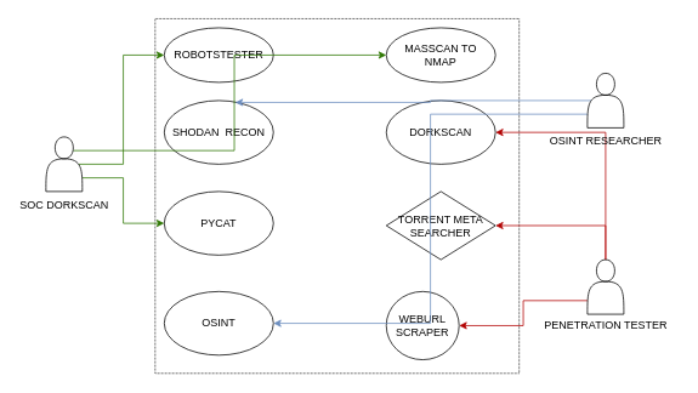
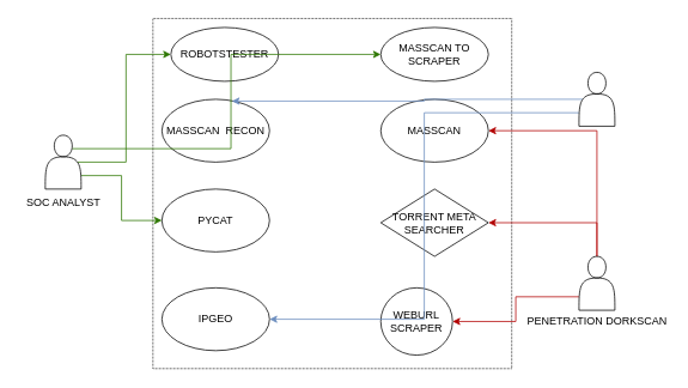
  <mxCell id="0" />
  <mxCell id="1" parent="0" />
  <mxCell id="2" value="" style="rounded=0;whiteSpace=wrap;html=1;dashed=1;dashPattern=1 1;" vertex="1" parent="1"><mxGeometry x="170" y="20" width="400" height="390" as="geometry" /></mxCell>
- <mxCell id="3" value="ROBOTSTESTER" style="ellipse;whiteSpace=wrap;html=1;" vertex="1" parent="1"><mxGeometry x="180" y="30" width="120" height="60" as="geometry" /></mxCell>
- <mxCell id="4" value="&lt;div&gt;MASSCAN TO&lt;/div&gt;&lt;div&gt;NMAP&lt;br&gt;&lt;/div&gt;" style="ellipse;whiteSpace=wrap;html=1;" vertex="1" parent="1"><mxGeometry x="424" y="30" width="120" height="60" as="geometry" /></mxCell>
- <mxCell id="5" value="SHODAN&amp;nbsp; RECON" style="ellipse;whiteSpace=wrap;html=1;" vertex="1" parent="1"><mxGeometry x="180" y="110" width="120" height="70" as="geometry" /></mxCell>
- <mxCell id="6" value="DORKSCAN" style="ellipse;whiteSpace=wrap;html=1;" vertex="1" parent="1"><mxGeometry x="424" y="110" width="120" height="70" as="geometry" /></mxCell>
+ <mxCell id="3" value="ROBOTSTESTER" style="ellipse;whiteSpace=wrap;html=1;" vertex="1" parent="1"><mxGeometry x="190" y="30" width="120" height="60" as="geometry" /></mxCell>
+ <mxCell id="4" value="&lt;div&gt;MASSCAN TO&lt;/div&gt;&lt;div&gt;SCRAPER&lt;br&gt;&lt;/div&gt;" style="ellipse;whiteSpace=wrap;html=1;" vertex="1" parent="1"><mxGeometry x="424" y="30" width="120" height="60" as="geometry" /></mxCell>
+ <mxCell id="5" value="MASSCAN&amp;nbsp; RECON" style="ellipse;whiteSpace=wrap;html=1;" vertex="1" parent="1"><mxGeometry x="180" y="110" width="120" height="70" as="geometry" /></mxCell>
+ <mxCell id="6" value="MASSCAN" style="ellipse;whiteSpace=wrap;html=1;" vertex="1" parent="1"><mxGeometry x="424" y="110" width="120" height="70" as="geometry" /></mxCell>
  <mxCell id="7" value="PYCAT" style="ellipse;whiteSpace=wrap;html=1;" vertex="1" parent="1"><mxGeometry x="180" y="210" width="120" height="70" as="geometry" /></mxCell>
  <mxCell id="8" value="&lt;div&gt;TORRENT META&lt;/div&gt;&lt;div&gt;SEARCHER&lt;br&gt;&lt;/div&gt;" style="rhombus;whiteSpace=wrap;html=1;" vertex="1" parent="1"><mxGeometry x="424" y="210" width="120" height="75" as="geometry" /></mxCell>
- <mxCell id="9" value="OSINT" style="ellipse;whiteSpace=wrap;html=1;" vertex="1" parent="1"><mxGeometry x="180" y="320" width="120" height="70" as="geometry" /></mxCell>
+ <mxCell id="9" value="IPGEO" style="ellipse;whiteSpace=wrap;html=1;" vertex="1" parent="1"><mxGeometry x="180" y="320" width="120" height="70" as="geometry" /></mxCell>
  <mxCell id="10" value="&lt;div&gt;WEBURL&lt;/div&gt;&lt;div&gt;SCRAPER&lt;br&gt;&lt;/div&gt;" style="ellipse;whiteSpace=wrap;html=1;" vertex="1" parent="1"><mxGeometry x="424" y="320" width="80" height="75" as="geometry" /></mxCell>
  <mxCell id="11" style="edgeStyle=orthogonalEdgeStyle;rounded=0;orthogonalLoop=1;jettySize=auto;html=1;entryX=0;entryY=0.5;entryDx=0;entryDy=0;exitX=0.9;exitY=0.5;exitDx=0;exitDy=0;exitPerimeter=0;fillColor=#60a917;strokeColor=#2D7600;" edge="1" parent="1" source="14" target="3"><mxGeometry relative="1" as="geometry"><mxPoint x="160" y="70" as="targetPoint" /></mxGeometry></mxCell>
  <mxCell id="12" style="edgeStyle=orthogonalEdgeStyle;rounded=0;orthogonalLoop=1;jettySize=auto;html=1;exitX=1;exitY=0.75;exitDx=0;exitDy=0;entryX=0;entryY=0.5;entryDx=0;entryDy=0;fillColor=#60a917;strokeColor=#2D7600;" edge="1" parent="1" source="14" target="7"><mxGeometry relative="1" as="geometry" /></mxCell>
  <mxCell id="13" style="edgeStyle=orthogonalEdgeStyle;rounded=0;orthogonalLoop=1;jettySize=auto;html=1;exitX=0.75;exitY=0.25;exitDx=0;exitDy=0;exitPerimeter=0;entryX=0;entryY=0.5;entryDx=0;entryDy=0;fillColor=#60a917;strokeColor=#2D7600;" edge="1" parent="1" source="14" target="4"><mxGeometry relative="1" as="geometry" /></mxCell>
  <mxCell id="14" value="" style="shape=actor;whiteSpace=wrap;html=1;" vertex="1" parent="1"><mxGeometry x="50" y="150" width="40" height="60" as="geometry" /></mxCell>
  <mxCell id="15" style="edgeStyle=orthogonalEdgeStyle;rounded=0;orthogonalLoop=1;jettySize=auto;html=1;exitX=0.1;exitY=0.5;exitDx=0;exitDy=0;exitPerimeter=0;entryX=0.65;entryY=0.029;entryDx=0;entryDy=0;entryPerimeter=0;fillColor=#dae8fc;strokeColor=#6c8ebf;" edge="1" parent="1" source="18" target="5"><mxGeometry relative="1" as="geometry" /></mxCell>
  <mxCell id="16" style="edgeStyle=orthogonalEdgeStyle;rounded=0;orthogonalLoop=1;jettySize=auto;html=1;exitX=0.1;exitY=0.5;exitDx=0;exitDy=0;exitPerimeter=0;" edge="1" parent="1" source="18"><mxGeometry relative="1" as="geometry"><mxPoint x="649" y="110" as="targetPoint" /></mxGeometry></mxCell>
  <mxCell id="17" style="edgeStyle=orthogonalEdgeStyle;rounded=0;orthogonalLoop=1;jettySize=auto;html=1;exitX=0;exitY=0.75;exitDx=0;exitDy=0;entryX=1;entryY=0.5;entryDx=0;entryDy=0;fillColor=#dae8fc;strokeColor=#6c8ebf;" edge="1" parent="1" source="18" target="9"><mxGeometry relative="1" as="geometry" /></mxCell>
  <mxCell id="18" value="" style="shape=actor;whiteSpace=wrap;html=1;comic=0;" vertex="1" parent="1"><mxGeometry x="645" y="80" width="40" height="60" as="geometry" /></mxCell>
  <mxCell id="19" style="edgeStyle=orthogonalEdgeStyle;rounded=0;orthogonalLoop=1;jettySize=auto;html=1;exitX=0.5;exitY=0;exitDx=0;exitDy=0;entryX=1;entryY=0.5;entryDx=0;entryDy=0;fillColor=#e51400;strokeColor=#B20000;" edge="1" parent="1" source="22" target="6"><mxGeometry relative="1" as="geometry" /></mxCell>
  <mxCell id="20" style="edgeStyle=orthogonalEdgeStyle;rounded=0;orthogonalLoop=1;jettySize=auto;html=1;exitX=0.5;exitY=0;exitDx=0;exitDy=0;entryX=1;entryY=0.5;entryDx=0;entryDy=0;fillColor=#e51400;strokeColor=#B20000;" edge="1" parent="1" source="22" target="8"><mxGeometry relative="1" as="geometry" /></mxCell>
  <mxCell id="21" style="edgeStyle=orthogonalEdgeStyle;rounded=0;orthogonalLoop=1;jettySize=auto;html=1;exitX=0;exitY=0.75;exitDx=0;exitDy=0;entryX=1;entryY=0.5;entryDx=0;entryDy=0;fillColor=#e51400;strokeColor=#B20000;" edge="1" parent="1" source="22" target="10"><mxGeometry relative="1" as="geometry" /></mxCell>
  <mxCell id="22" value="" style="shape=actor;whiteSpace=wrap;html=1;comic=0;" vertex="1" parent="1"><mxGeometry x="645" y="285" width="40" height="60" as="geometry" /></mxCell>
- <mxCell id="23" value="SOC DORKSCAN" style="text;html=1;resizable=0;autosize=1;align=center;verticalAlign=middle;points=[];fillColor=none;strokeColor=none;rounded=0;comic=0;" vertex="1" parent="1"><mxGeometry x="20" y="210" width="100" height="30" as="geometry" /></mxCell>
- <mxCell id="24" value="&lt;div&gt;OSINT RESEARCHER&lt;br&gt;&lt;/div&gt;" style="text;html=1;resizable=0;autosize=1;align=center;verticalAlign=middle;points=[];fillColor=none;strokeColor=none;rounded=0;comic=0;" vertex="1" parent="1"><mxGeometry x="590" y="140" width="150" height="30" as="geometry" /></mxCell>
- <mxCell id="25" value="PENETRATION TESTER" style="text;html=1;resizable=0;autosize=1;align=center;verticalAlign=middle;points=[];fillColor=none;strokeColor=none;rounded=0;comic=0;" vertex="1" parent="1"><mxGeometry x="585" y="342.5" width="160" height="30" as="geometry" /></mxCell>
+ <mxCell id="23" value="SOC ANALYST" style="text;html=1;resizable=0;autosize=1;align=center;verticalAlign=middle;points=[];fillColor=none;strokeColor=none;rounded=0;comic=0;" vertex="1" parent="1"><mxGeometry x="20" y="210" width="100" height="30" as="geometry" /></mxCell>
+ <mxCell id="25" value="PENETRATION DORKSCAN" style="text;html=1;resizable=0;autosize=1;align=center;verticalAlign=middle;points=[];fillColor=none;strokeColor=none;rounded=0;comic=0;" vertex="1" parent="1"><mxGeometry x="585" y="342.5" width="160" height="30" as="geometry" /></mxCell>
